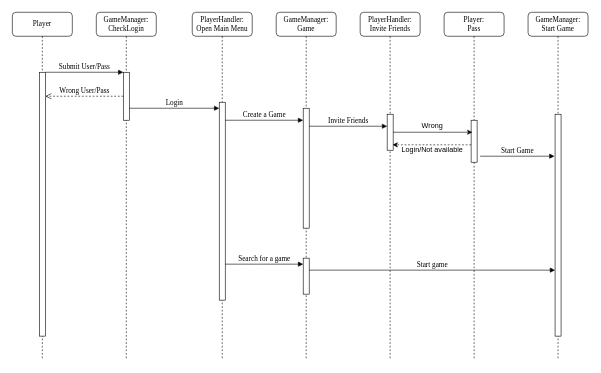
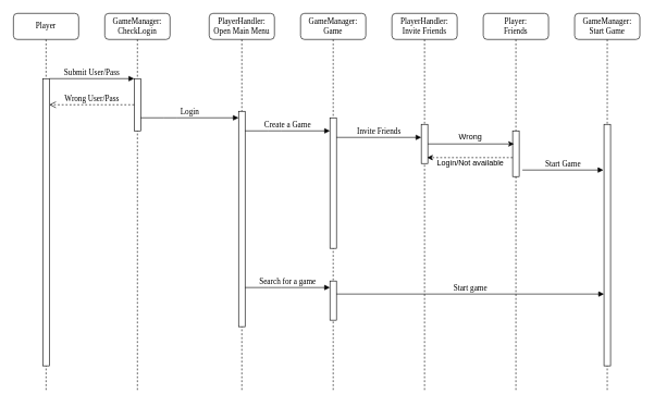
  <mxCell id="0" />
  <mxCell id="1" parent="0" />
  <mxCell id="2" value="GameManager: CheckLogin" style="shape=umlLifeline;perimeter=lifelinePerimeter;whiteSpace=wrap;html=1;container=1;collapsible=0;recursiveResize=0;outlineConnect=0;rounded=1;shadow=0;comic=0;labelBackgroundColor=none;strokeWidth=1;fontFamily=Verdana;fontSize=12;align=center;" parent="1" vertex="1"><mxGeometry x="160" y="20" width="100" height="580" as="geometry" /></mxCell>
  <mxCell id="3" value="" style="html=1;points=[];perimeter=orthogonalPerimeter;rounded=0;shadow=0;comic=0;labelBackgroundColor=none;strokeWidth=1;fontFamily=Verdana;fontSize=12;align=center;" parent="2" vertex="1"><mxGeometry x="45" y="100" width="10" height="80" as="geometry" /></mxCell>
  <mxCell id="4" value="PlayerHandler: Open Main Menu" style="shape=umlLifeline;perimeter=lifelinePerimeter;whiteSpace=wrap;html=1;container=1;collapsible=0;recursiveResize=0;outlineConnect=0;rounded=1;shadow=0;comic=0;labelBackgroundColor=none;strokeWidth=1;fontFamily=Verdana;fontSize=12;align=center;" parent="1" vertex="1"><mxGeometry x="320" y="20" width="100" height="580" as="geometry" /></mxCell>
  <mxCell id="5" value="" style="html=1;points=[];perimeter=orthogonalPerimeter;rounded=0;shadow=0;comic=0;labelBackgroundColor=none;strokeWidth=1;fontFamily=Verdana;fontSize=12;align=center;" parent="4" vertex="1"><mxGeometry x="45" y="150" width="10" height="330" as="geometry" /></mxCell>
  <mxCell id="6" value="GameManager:&lt;br&gt;Game" style="shape=umlLifeline;perimeter=lifelinePerimeter;whiteSpace=wrap;html=1;container=1;collapsible=0;recursiveResize=0;outlineConnect=0;rounded=1;shadow=0;comic=0;labelBackgroundColor=none;strokeWidth=1;fontFamily=Verdana;fontSize=12;align=center;" parent="1" vertex="1"><mxGeometry x="460" y="20" width="100" height="580" as="geometry" /></mxCell>
  <mxCell id="7" value="" style="html=1;points=[];perimeter=orthogonalPerimeter;rounded=0;shadow=0;comic=0;labelBackgroundColor=none;strokeWidth=1;fontFamily=Verdana;fontSize=12;align=center;" vertex="1" parent="6"><mxGeometry x="45" y="410" width="10" height="60" as="geometry" /></mxCell>
  <mxCell id="8" value="PlayerHandler:&lt;br&gt;Invite Friends" style="shape=umlLifeline;perimeter=lifelinePerimeter;whiteSpace=wrap;html=1;container=1;collapsible=0;recursiveResize=0;outlineConnect=0;rounded=1;shadow=0;comic=0;labelBackgroundColor=none;strokeWidth=1;fontFamily=Verdana;fontSize=12;align=center;" parent="1" vertex="1"><mxGeometry x="600" y="20" width="100" height="580" as="geometry" /></mxCell>
  <mxCell id="9" value="" style="html=1;points=[];perimeter=orthogonalPerimeter;rounded=0;shadow=0;comic=0;labelBackgroundColor=none;strokeWidth=1;fontFamily=Verdana;fontSize=12;align=center;" parent="8" vertex="1"><mxGeometry x="45" y="170" width="10" height="60" as="geometry" /></mxCell>
- <mxCell id="10" value="Player:&lt;br&gt;Pass" style="shape=umlLifeline;perimeter=lifelinePerimeter;whiteSpace=wrap;html=1;container=1;collapsible=0;recursiveResize=0;outlineConnect=0;rounded=1;shadow=0;comic=0;labelBackgroundColor=none;strokeWidth=1;fontFamily=Verdana;fontSize=12;align=center;" parent="1" vertex="1"><mxGeometry x="740" y="20" width="100" height="580" as="geometry" /></mxCell>
+ <mxCell id="10" value="Player:&lt;br&gt;Friends" style="shape=umlLifeline;perimeter=lifelinePerimeter;whiteSpace=wrap;html=1;container=1;collapsible=0;recursiveResize=0;outlineConnect=0;rounded=1;shadow=0;comic=0;labelBackgroundColor=none;strokeWidth=1;fontFamily=Verdana;fontSize=12;align=center;" parent="1" vertex="1"><mxGeometry x="740" y="20" width="100" height="580" as="geometry" /></mxCell>
  <mxCell id="11" value="" style="html=1;points=[];perimeter=orthogonalPerimeter;rounded=0;shadow=0;comic=0;labelBackgroundColor=none;strokeWidth=1;fontFamily=Verdana;fontSize=12;align=center;" vertex="1" parent="10"><mxGeometry x="45" y="180" width="10" height="70" as="geometry" /></mxCell>
  <mxCell id="12" value="Player" style="shape=umlLifeline;perimeter=lifelinePerimeter;whiteSpace=wrap;html=1;container=1;collapsible=0;recursiveResize=0;outlineConnect=0;rounded=1;shadow=0;comic=0;labelBackgroundColor=none;strokeWidth=1;fontFamily=Verdana;fontSize=12;align=center;" parent="1" vertex="1"><mxGeometry x="20" y="20" width="100" height="580" as="geometry" /></mxCell>
  <mxCell id="13" value="" style="html=1;points=[];perimeter=orthogonalPerimeter;rounded=0;shadow=0;comic=0;labelBackgroundColor=none;strokeWidth=1;fontFamily=Verdana;fontSize=12;align=center;" parent="12" vertex="1"><mxGeometry x="45" y="100" width="10" height="440" as="geometry" /></mxCell>
  <mxCell id="14" value="" style="html=1;points=[];perimeter=orthogonalPerimeter;rounded=0;shadow=0;comic=0;labelBackgroundColor=none;strokeWidth=1;fontFamily=Verdana;fontSize=12;align=center;" parent="1" vertex="1"><mxGeometry x="505" y="180" width="10" height="200" as="geometry" /></mxCell>
  <mxCell id="15" value="Create a Game" style="html=1;verticalAlign=bottom;endArrow=block;labelBackgroundColor=none;fontFamily=Verdana;fontSize=12;edgeStyle=elbowEdgeStyle;elbow=vertical;" parent="1" source="5" target="14" edge="1"><mxGeometry relative="1" as="geometry"><mxPoint x="430" y="160" as="sourcePoint" /><Array as="points"><mxPoint x="420" y="200" /><mxPoint x="380" y="160" /></Array></mxGeometry></mxCell>
  <mxCell id="16" value="Invite Friends" style="html=1;verticalAlign=bottom;endArrow=block;labelBackgroundColor=none;fontFamily=Verdana;fontSize=12;edgeStyle=elbowEdgeStyle;elbow=vertical;" parent="1" source="14" target="9" edge="1"><mxGeometry relative="1" as="geometry"><mxPoint x="570" y="170" as="sourcePoint" /><mxPoint x="650" y="210" as="targetPoint" /><Array as="points"><mxPoint x="590" y="210" /></Array></mxGeometry></mxCell>
  <mxCell id="17" value="Submit User/Pass" style="html=1;verticalAlign=bottom;endArrow=block;entryX=0;entryY=0;labelBackgroundColor=none;fontFamily=Verdana;fontSize=12;edgeStyle=elbowEdgeStyle;elbow=vertical;" parent="1" source="13" target="3" edge="1"><mxGeometry relative="1" as="geometry"><mxPoint x="140" y="130" as="sourcePoint" /></mxGeometry></mxCell>
  <mxCell id="18" value="Login" style="html=1;verticalAlign=bottom;endArrow=block;labelBackgroundColor=none;fontFamily=Verdana;fontSize=12;edgeStyle=elbowEdgeStyle;elbow=vertical;" parent="1" source="3" target="5" edge="1"><mxGeometry relative="1" as="geometry"><mxPoint x="290" y="140" as="sourcePoint" /><Array as="points"><mxPoint x="260" y="180" /></Array><mxPoint as="offset" /></mxGeometry></mxCell>
  <mxCell id="19" value="Wrong User/Pass" style="html=1;verticalAlign=bottom;endArrow=open;dashed=1;endSize=8;labelBackgroundColor=none;fontFamily=Verdana;fontSize=12;edgeStyle=elbowEdgeStyle;elbow=vertical;" edge="1" parent="1" source="3" target="13"><mxGeometry relative="1" as="geometry"><mxPoint x="70" y="160" as="targetPoint" /><Array as="points"><mxPoint x="145" y="160" /><mxPoint x="175" y="160" /></Array><mxPoint x="200" y="160" as="sourcePoint" /></mxGeometry></mxCell>
  <mxCell id="20" style="edgeStyle=orthogonalEdgeStyle;rounded=0;orthogonalLoop=1;jettySize=auto;html=1;entryX=0.2;entryY=0.286;entryDx=0;entryDy=0;entryPerimeter=0;" edge="1" parent="1" source="9" target="11"><mxGeometry relative="1" as="geometry"><Array as="points" /></mxGeometry></mxCell>
  <mxCell id="21" value="Wrong" style="text;html=1;align=center;verticalAlign=middle;resizable=0;points=[];autosize=1;" vertex="1" parent="1"><mxGeometry x="695" y="200" width="50" height="20" as="geometry" /></mxCell>
  <mxCell id="22" style="edgeStyle=orthogonalEdgeStyle;rounded=0;orthogonalLoop=1;jettySize=auto;html=1;entryX=0.9;entryY=0.85;entryDx=0;entryDy=0;entryPerimeter=0;dashed=1;" edge="1" parent="1" source="11" target="9"><mxGeometry relative="1" as="geometry"><mxPoint x="520" y="310" as="targetPoint" /><Array as="points"><mxPoint x="760" y="241" /><mxPoint x="760" y="241" /></Array></mxGeometry></mxCell>
  <mxCell id="23" value="Login/Not available" style="text;html=1;align=center;verticalAlign=middle;resizable=0;points=[];autosize=1;" vertex="1" parent="1"><mxGeometry x="655" y="240" width="130" height="20" as="geometry" /></mxCell>
  <mxCell id="24" value="Search for a game" style="html=1;verticalAlign=bottom;endArrow=block;labelBackgroundColor=none;fontFamily=Verdana;fontSize=12;edgeStyle=elbowEdgeStyle;elbow=vertical;" edge="1" parent="1"><mxGeometry relative="1" as="geometry"><mxPoint x="375" y="440" as="sourcePoint" /><Array as="points"><mxPoint x="420" y="440" /><mxPoint x="380" y="400" /></Array><mxPoint x="505" y="440" as="targetPoint" /></mxGeometry></mxCell>
  <mxCell id="25" value="GameManager:&lt;br&gt;Start Game" style="shape=umlLifeline;perimeter=lifelinePerimeter;whiteSpace=wrap;html=1;container=1;collapsible=0;recursiveResize=0;outlineConnect=0;rounded=1;shadow=0;comic=0;labelBackgroundColor=none;strokeWidth=1;fontFamily=Verdana;fontSize=12;align=center;" vertex="1" parent="1"><mxGeometry x="880" y="20" width="100" height="580" as="geometry" /></mxCell>
  <mxCell id="26" value="" style="html=1;points=[];perimeter=orthogonalPerimeter;rounded=0;shadow=0;comic=0;labelBackgroundColor=none;strokeWidth=1;fontFamily=Verdana;fontSize=12;align=center;" vertex="1" parent="25"><mxGeometry x="45" y="170" width="10" height="370" as="geometry" /></mxCell>
  <mxCell id="27" value="Start game" style="html=1;verticalAlign=bottom;endArrow=block;labelBackgroundColor=none;fontFamily=Verdana;fontSize=12;edgeStyle=elbowEdgeStyle;elbow=vertical;entryX=0;entryY=0.703;entryDx=0;entryDy=0;entryPerimeter=0;" edge="1" parent="1" target="26"><mxGeometry relative="1" as="geometry"><mxPoint x="515" y="450" as="sourcePoint" /><mxPoint x="910" y="450" as="targetPoint" /><Array as="points"><mxPoint x="560" y="450" /></Array><mxPoint as="offset" /></mxGeometry></mxCell>
  <mxCell id="28" value="Start Game" style="html=1;verticalAlign=bottom;endArrow=block;labelBackgroundColor=none;fontFamily=Verdana;fontSize=12;edgeStyle=elbowEdgeStyle;elbow=vertical;entryX=-0.1;entryY=0.189;entryDx=0;entryDy=0;entryPerimeter=0;" edge="1" parent="1" target="26"><mxGeometry relative="1" as="geometry"><mxPoint x="800" y="260" as="sourcePoint" /><mxPoint x="920" y="260" as="targetPoint" /><Array as="points" /></mxGeometry></mxCell>
